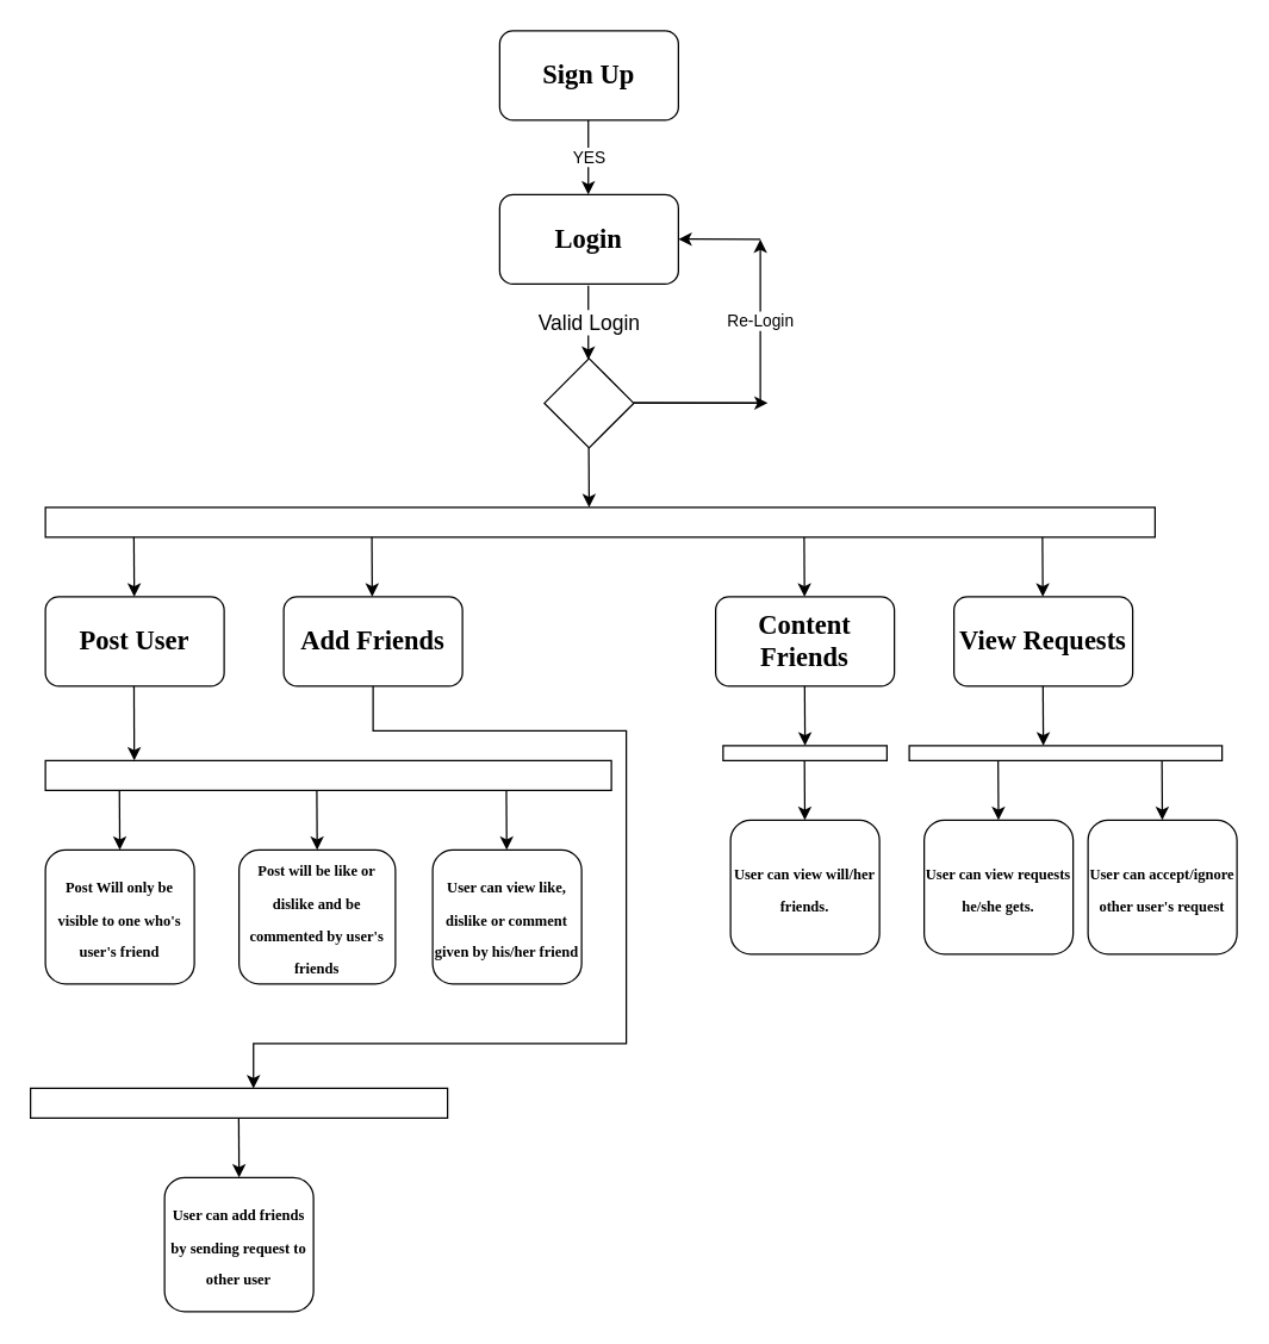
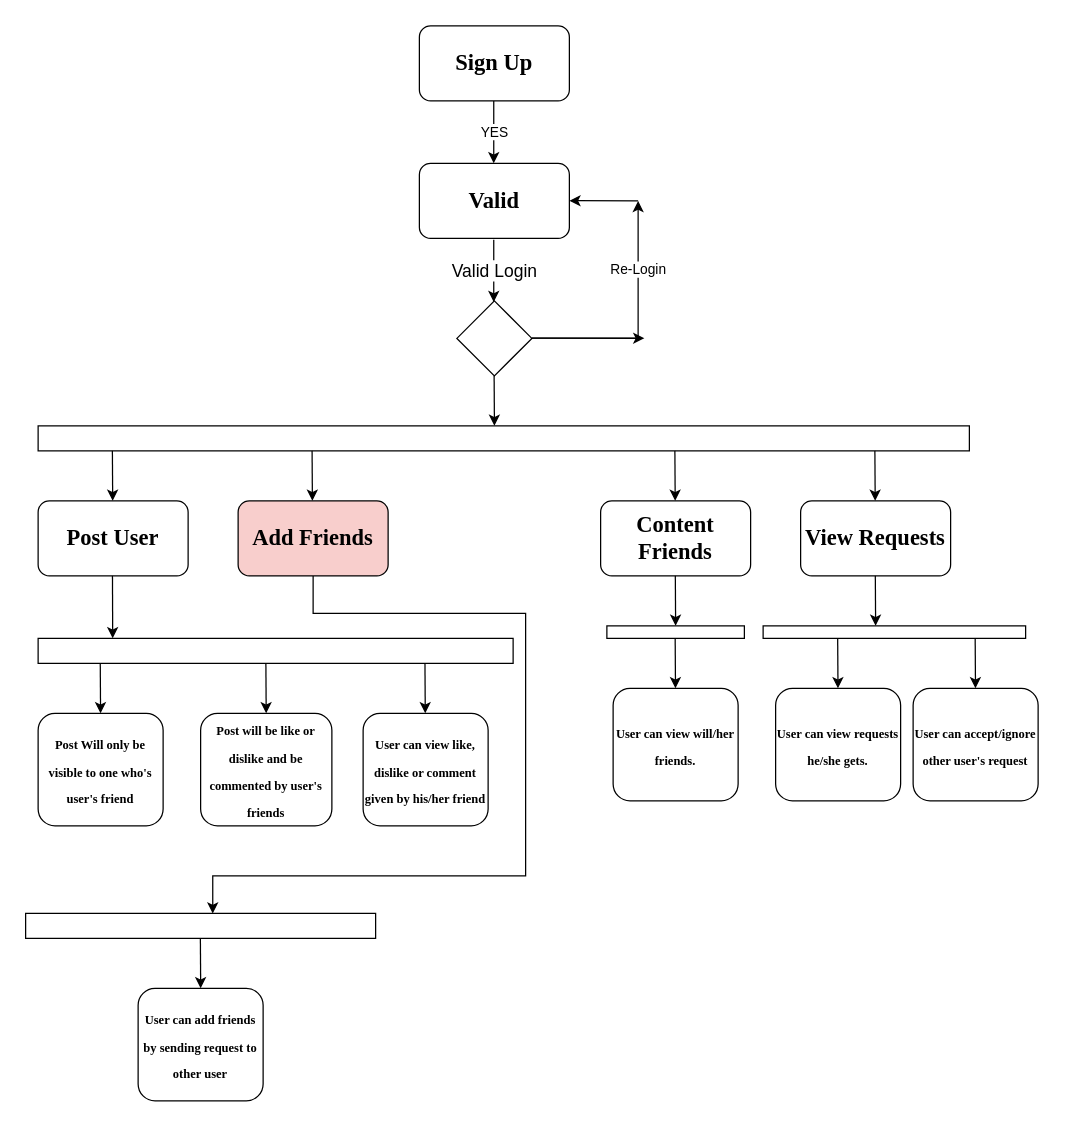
  <mxCell id="0" />
  <mxCell id="1" parent="0" />
  <mxCell id="2" value="&lt;h2&gt;&lt;font face=&quot;Verdana&quot;&gt;Sign Up&lt;/font&gt;&lt;/h2&gt;" style="rounded=1;whiteSpace=wrap;html=1;" vertex="1" parent="1"><mxGeometry x="335" y="20" width="120" height="60" as="geometry" /></mxCell>
  <mxCell id="3" value="YES" style="endArrow=classic;html=1;" edge="1" parent="1"><mxGeometry width="50" height="50" relative="1" as="geometry"><mxPoint x="394.5" y="80" as="sourcePoint" /><mxPoint x="394.5" y="130" as="targetPoint" /></mxGeometry></mxCell>
- <mxCell id="4" value="&lt;h2&gt;&lt;font face=&quot;Verdana&quot;&gt;Login&lt;/font&gt;&lt;/h2&gt;" style="rounded=1;whiteSpace=wrap;html=1;" vertex="1" parent="1"><mxGeometry x="335" y="130" width="120" height="60" as="geometry" /></mxCell>
+ <mxCell id="4" value="&lt;h2&gt;&lt;font face=&quot;Verdana&quot;&gt;Valid&lt;/font&gt;&lt;/h2&gt;" style="rounded=1;whiteSpace=wrap;html=1;" vertex="1" parent="1"><mxGeometry x="335" y="130" width="120" height="60" as="geometry" /></mxCell>
  <mxCell id="5" value="&lt;font style=&quot;font-size: 14px&quot;&gt;Valid Login&lt;/font&gt;" style="endArrow=classic;html=1;" edge="1" parent="1"><mxGeometry width="50" height="50" relative="1" as="geometry"><mxPoint x="394.5" y="191" as="sourcePoint" /><mxPoint x="394.5" y="241" as="targetPoint" /></mxGeometry></mxCell>
  <mxCell id="6" value="" style="rounded=0;whiteSpace=wrap;html=1;" vertex="1" parent="1"><mxGeometry x="30" y="340" width="745" height="20" as="geometry" /></mxCell>
  <mxCell id="7" value="" style="rhombus;whiteSpace=wrap;html=1;" vertex="1" parent="1"><mxGeometry x="365" y="240" width="60" height="60" as="geometry" /></mxCell>
  <mxCell id="8" value="" style="endArrow=none;html=1;" edge="1" parent="1"><mxGeometry width="50" height="50" relative="1" as="geometry"><mxPoint x="425" y="269.75" as="sourcePoint" /><mxPoint x="510" y="270" as="targetPoint" /></mxGeometry></mxCell>
  <mxCell id="9" value="" style="endArrow=classic;html=1;entryX=0.49;entryY=0;entryDx=0;entryDy=0;entryPerimeter=0;" edge="1" parent="1" target="6"><mxGeometry width="50" height="50" relative="1" as="geometry"><mxPoint x="394.8" y="300" as="sourcePoint" /><mxPoint x="395" y="330" as="targetPoint" /></mxGeometry></mxCell>
  <mxCell id="10" value="" style="endArrow=classic;html=1;entryX=0.49;entryY=0;entryDx=0;entryDy=0;entryPerimeter=0;" edge="1" parent="1"><mxGeometry width="50" height="50" relative="1" as="geometry"><mxPoint x="699.41" y="360" as="sourcePoint" /><mxPoint x="699.66" y="400" as="targetPoint" /></mxGeometry></mxCell>
  <mxCell id="11" value="" style="endArrow=classic;html=1;entryX=0.49;entryY=0;entryDx=0;entryDy=0;entryPerimeter=0;" edge="1" parent="1"><mxGeometry width="50" height="50" relative="1" as="geometry"><mxPoint x="89.41" y="360" as="sourcePoint" /><mxPoint x="89.66" y="400" as="targetPoint" /></mxGeometry></mxCell>
  <mxCell id="12" value="" style="endArrow=classic;html=1;entryX=0.49;entryY=0;entryDx=0;entryDy=0;entryPerimeter=0;" edge="1" parent="1"><mxGeometry width="50" height="50" relative="1" as="geometry"><mxPoint x="539.41" y="360" as="sourcePoint" /><mxPoint x="539.66" y="400" as="targetPoint" /></mxGeometry></mxCell>
  <mxCell id="13" value="&lt;h2&gt;&lt;font face=&quot;Verdana&quot;&gt;View Requests&lt;/font&gt;&lt;/h2&gt;" style="rounded=1;whiteSpace=wrap;html=1;" vertex="1" parent="1"><mxGeometry x="640" y="400" width="120" height="60" as="geometry" /></mxCell>
  <mxCell id="14" value="&lt;h2&gt;&lt;font face=&quot;Verdana&quot;&gt;Post User&lt;/font&gt;&lt;/h2&gt;" style="rounded=1;whiteSpace=wrap;html=1;" vertex="1" parent="1"><mxGeometry x="30" y="400" width="120" height="60" as="geometry" /></mxCell>
  <mxCell id="15" value="&lt;h2&gt;&lt;font face=&quot;Verdana&quot;&gt;Content Friends&lt;/font&gt;&lt;/h2&gt;" style="rounded=1;whiteSpace=wrap;html=1;" vertex="1" parent="1"><mxGeometry x="480" y="400" width="120" height="60" as="geometry" /></mxCell>
  <mxCell id="16" value="" style="endArrow=classic;html=1;" edge="1" parent="1"><mxGeometry width="50" height="50" relative="1" as="geometry"><mxPoint x="425" y="269.83" as="sourcePoint" /><mxPoint x="515" y="269.83" as="targetPoint" /></mxGeometry></mxCell>
  <mxCell id="17" value="Re-Login" style="endArrow=classic;html=1;" edge="1" parent="1"><mxGeometry width="50" height="50" relative="1" as="geometry"><mxPoint x="510" y="270" as="sourcePoint" /><mxPoint x="510" y="160" as="targetPoint" /></mxGeometry></mxCell>
  <mxCell id="18" value="" style="endArrow=classic;html=1;" edge="1" parent="1"><mxGeometry width="50" height="50" relative="1" as="geometry"><mxPoint x="510" y="160" as="sourcePoint" /><mxPoint x="455" y="159.86" as="targetPoint" /></mxGeometry></mxCell>
  <mxCell id="19" value="" style="endArrow=classic;html=1;entryX=0.49;entryY=0;entryDx=0;entryDy=0;entryPerimeter=0;" edge="1" parent="1"><mxGeometry width="50" height="50" relative="1" as="geometry"><mxPoint x="249.17" y="360" as="sourcePoint" /><mxPoint x="249.42" y="400" as="targetPoint" /></mxGeometry></mxCell>
- <mxCell id="20" value="&lt;h2&gt;&lt;font face=&quot;Verdana&quot;&gt;Add Friends&lt;/font&gt;&lt;/h2&gt;" style="rounded=1;whiteSpace=wrap;html=1;" vertex="1" parent="1"><mxGeometry x="190" y="400" width="120" height="60" as="geometry" /></mxCell>
+ <mxCell id="20" value="&lt;h2&gt;&lt;font face=&quot;Verdana&quot;&gt;Add Friends&lt;/font&gt;&lt;/h2&gt;" style="rounded=1;whiteSpace=wrap;html=1;fillColor=#f8cecc;" vertex="1" parent="1"><mxGeometry x="190" y="400" width="120" height="60" as="geometry" /></mxCell>
  <mxCell id="21" value="" style="endArrow=classic;html=1;entryX=0.49;entryY=0;entryDx=0;entryDy=0;entryPerimeter=0;" edge="1" parent="1"><mxGeometry width="50" height="50" relative="1" as="geometry"><mxPoint x="79.71" y="530" as="sourcePoint" /><mxPoint x="79.96" y="570" as="targetPoint" /></mxGeometry></mxCell>
  <mxCell id="22" value="&lt;h2&gt;&lt;font face=&quot;Verdana&quot; style=&quot;font-size: 10px&quot;&gt;Post Will only be visible to one who's user's friend&lt;/font&gt;&lt;/h2&gt;" style="rounded=1;whiteSpace=wrap;html=1;" vertex="1" parent="1"><mxGeometry x="30" y="570" width="100" height="90" as="geometry" /></mxCell>
  <mxCell id="23" value="" style="rounded=0;whiteSpace=wrap;html=1;" vertex="1" parent="1"><mxGeometry x="30" y="510" width="380" height="20" as="geometry" /></mxCell>
  <mxCell id="24" value="&lt;h2&gt;&lt;font face=&quot;Verdana&quot; style=&quot;font-size: 10px&quot;&gt;Post will be like or dislike and be commented by user's friends&lt;/font&gt;&lt;/h2&gt;" style="rounded=1;whiteSpace=wrap;html=1;" vertex="1" parent="1"><mxGeometry x="160" y="570" width="105" height="90" as="geometry" /></mxCell>
  <mxCell id="25" value="" style="endArrow=classic;html=1;entryX=0.49;entryY=0;entryDx=0;entryDy=0;entryPerimeter=0;" edge="1" parent="1"><mxGeometry width="50" height="50" relative="1" as="geometry"><mxPoint x="212.21" y="530" as="sourcePoint" /><mxPoint x="212.46" y="570" as="targetPoint" /></mxGeometry></mxCell>
  <mxCell id="26" value="&lt;h2&gt;&lt;font face=&quot;Verdana&quot; style=&quot;font-size: 10px&quot;&gt;User can view like, dislike or comment given by his/her friend&lt;/font&gt;&lt;/h2&gt;" style="rounded=1;whiteSpace=wrap;html=1;" vertex="1" parent="1"><mxGeometry x="290" y="570" width="100" height="90" as="geometry" /></mxCell>
  <mxCell id="27" value="" style="endArrow=classic;html=1;entryX=0.49;entryY=0;entryDx=0;entryDy=0;entryPerimeter=0;" edge="1" parent="1"><mxGeometry width="50" height="50" relative="1" as="geometry"><mxPoint x="339.47" y="530" as="sourcePoint" /><mxPoint x="339.72" y="570" as="targetPoint" /></mxGeometry></mxCell>
  <mxCell id="28" value="" style="endArrow=classic;html=1;entryX=0.157;entryY=0;entryDx=0;entryDy=0;entryPerimeter=0;" edge="1" parent="1" target="23"><mxGeometry width="50" height="50" relative="1" as="geometry"><mxPoint x="89.47" y="460" as="sourcePoint" /><mxPoint x="89.72" y="500" as="targetPoint" /></mxGeometry></mxCell>
  <mxCell id="29" value="" style="rounded=0;whiteSpace=wrap;html=1;" vertex="1" parent="1"><mxGeometry x="20" y="730" width="280" height="20" as="geometry" /></mxCell>
  <mxCell id="30" style="edgeStyle=orthogonalEdgeStyle;rounded=0;orthogonalLoop=1;jettySize=auto;html=1;exitX=0.5;exitY=1;exitDx=0;exitDy=0;" edge="1" parent="1" source="20"><mxGeometry relative="1" as="geometry"><mxPoint x="169.701" y="730.158" as="targetPoint" /><mxPoint x="209.701" y="460.017" as="sourcePoint" /><Array as="points"><mxPoint x="250" y="490" /><mxPoint x="420" y="490" /><mxPoint x="420" y="700" /><mxPoint x="170" y="700" /></Array></mxGeometry></mxCell>
  <mxCell id="31" value="&lt;h2&gt;&lt;font face=&quot;Verdana&quot; style=&quot;font-size: 10px&quot;&gt;User can add friends by sending request to other user&lt;/font&gt;&lt;/h2&gt;" style="rounded=1;whiteSpace=wrap;html=1;" vertex="1" parent="1"><mxGeometry x="110" y="790" width="100" height="90" as="geometry" /></mxCell>
  <mxCell id="32" value="&lt;h2&gt;&lt;font face=&quot;Verdana&quot; style=&quot;font-size: 10px&quot;&gt;User can accept/ignore other user's request&lt;/font&gt;&lt;/h2&gt;" style="rounded=1;whiteSpace=wrap;html=1;" vertex="1" parent="1"><mxGeometry x="730" y="550" width="100" height="90" as="geometry" /></mxCell>
  <mxCell id="33" value="" style="endArrow=classic;html=1;entryX=0.49;entryY=0;entryDx=0;entryDy=0;entryPerimeter=0;" edge="1" parent="1"><mxGeometry width="50" height="50" relative="1" as="geometry"><mxPoint x="159.8" y="750" as="sourcePoint" /><mxPoint x="160.05" y="790" as="targetPoint" /></mxGeometry></mxCell>
  <mxCell id="34" value="&lt;h2&gt;&lt;font face=&quot;Verdana&quot; style=&quot;font-size: 10px&quot;&gt;User can view requests he/she gets.&lt;/font&gt;&lt;/h2&gt;" style="rounded=1;whiteSpace=wrap;html=1;" vertex="1" parent="1"><mxGeometry x="620" y="550" width="100" height="90" as="geometry" /></mxCell>
  <mxCell id="35" value="&lt;h2&gt;&lt;font face=&quot;Verdana&quot; style=&quot;font-size: 10px&quot;&gt;User can view will/her friends.&lt;/font&gt;&lt;/h2&gt;" style="rounded=1;whiteSpace=wrap;html=1;" vertex="1" parent="1"><mxGeometry x="490" y="550" width="100" height="90" as="geometry" /></mxCell>
  <mxCell id="36" value="" style="rounded=0;whiteSpace=wrap;html=1;" vertex="1" parent="1"><mxGeometry x="610" y="500" width="210" height="10" as="geometry" /></mxCell>
  <mxCell id="37" value="" style="endArrow=classic;html=1;entryX=0.49;entryY=0;entryDx=0;entryDy=0;entryPerimeter=0;" edge="1" parent="1"><mxGeometry width="50" height="50" relative="1" as="geometry"><mxPoint x="669.64" y="510" as="sourcePoint" /><mxPoint x="669.89" y="550" as="targetPoint" /></mxGeometry></mxCell>
  <mxCell id="38" value="" style="endArrow=classic;html=1;entryX=0.49;entryY=0;entryDx=0;entryDy=0;entryPerimeter=0;" edge="1" parent="1"><mxGeometry width="50" height="50" relative="1" as="geometry"><mxPoint x="779.64" y="510" as="sourcePoint" /><mxPoint x="779.89" y="550" as="targetPoint" /></mxGeometry></mxCell>
  <mxCell id="39" value="" style="endArrow=classic;html=1;entryX=0.49;entryY=0;entryDx=0;entryDy=0;entryPerimeter=0;" edge="1" parent="1"><mxGeometry width="50" height="50" relative="1" as="geometry"><mxPoint x="539.64" y="510" as="sourcePoint" /><mxPoint x="539.89" y="550" as="targetPoint" /></mxGeometry></mxCell>
  <mxCell id="40" value="" style="rounded=0;whiteSpace=wrap;html=1;" vertex="1" parent="1"><mxGeometry x="485" y="500" width="110" height="10" as="geometry" /></mxCell>
  <mxCell id="41" value="" style="endArrow=classic;html=1;entryX=0.49;entryY=0;entryDx=0;entryDy=0;entryPerimeter=0;" edge="1" parent="1"><mxGeometry width="50" height="50" relative="1" as="geometry"><mxPoint x="539.76" y="460" as="sourcePoint" /><mxPoint x="540.01" y="500" as="targetPoint" /></mxGeometry></mxCell>
  <mxCell id="42" value="" style="endArrow=classic;html=1;entryX=0.49;entryY=0;entryDx=0;entryDy=0;entryPerimeter=0;" edge="1" parent="1"><mxGeometry width="50" height="50" relative="1" as="geometry"><mxPoint x="699.76" y="460" as="sourcePoint" /><mxPoint x="700.01" y="500" as="targetPoint" /></mxGeometry></mxCell>
